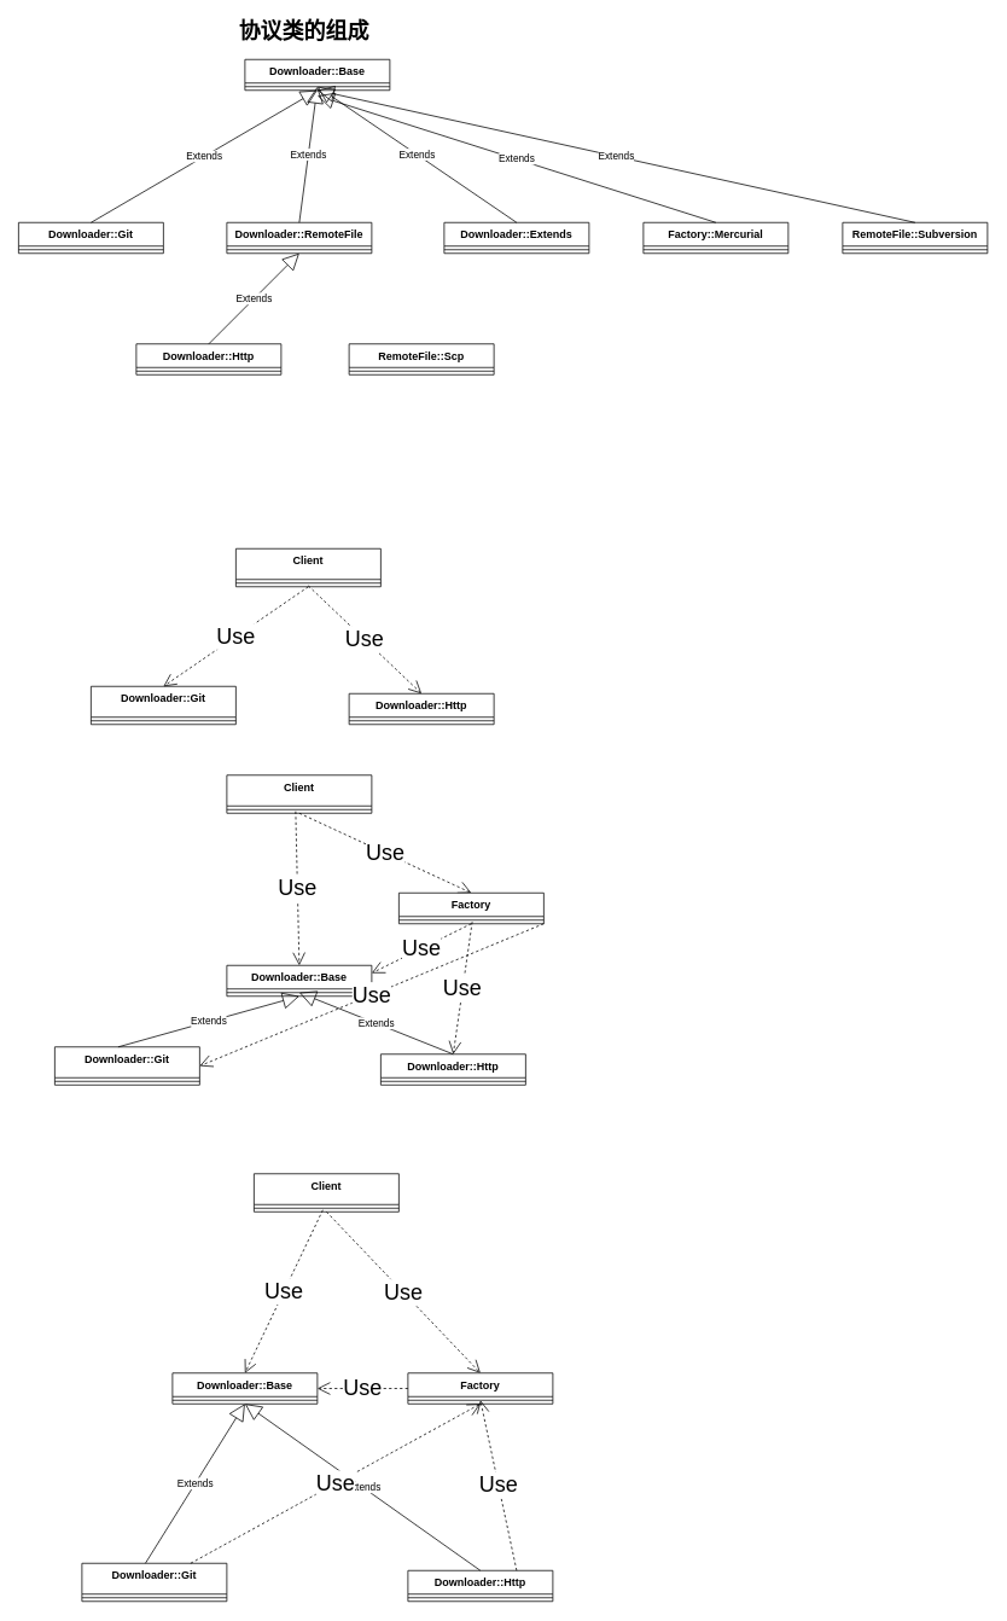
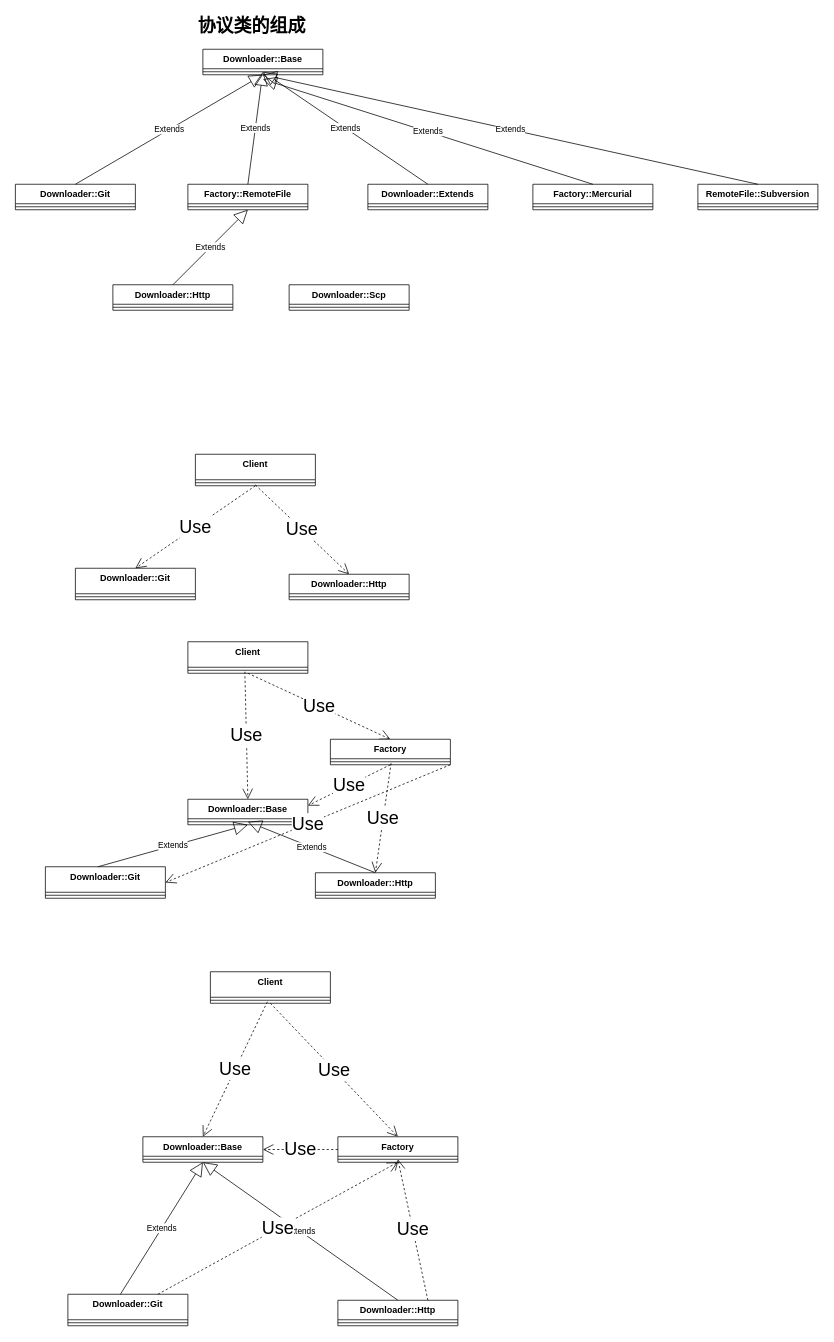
  <mxCell id="0" />
  <mxCell id="1" parent="0" />
  <mxCell id="2" value="Downloader::Base" style="swimlane;fontStyle=1;align=center;verticalAlign=top;childLayout=stackLayout;horizontal=1;startSize=26;horizontalStack=0;resizeParent=1;resizeParentMax=0;resizeLast=0;collapsible=1;marginBottom=0;" parent="1" vertex="1"><mxGeometry x="270" y="65" width="160" height="34" as="geometry" /></mxCell>
  <mxCell id="3" value="" style="line;strokeWidth=1;fillColor=none;align=left;verticalAlign=middle;spacingTop=-1;spacingLeft=3;spacingRight=3;rotatable=0;labelPosition=right;points=[];portConstraint=eastwest;" parent="2" vertex="1"><mxGeometry y="26" width="160" height="8" as="geometry" /></mxCell>
  <mxCell id="4" value="Downloader::Git" style="swimlane;fontStyle=1;align=center;verticalAlign=top;childLayout=stackLayout;horizontal=1;startSize=26;horizontalStack=0;resizeParent=1;resizeParentMax=0;resizeLast=0;collapsible=1;marginBottom=0;" parent="1" vertex="1"><mxGeometry x="20" y="245" width="160" height="34" as="geometry" /></mxCell>
  <mxCell id="5" value="" style="line;strokeWidth=1;fillColor=none;align=left;verticalAlign=middle;spacingTop=-1;spacingLeft=3;spacingRight=3;rotatable=0;labelPosition=right;points=[];portConstraint=eastwest;" parent="4" vertex="1"><mxGeometry y="26" width="160" height="8" as="geometry" /></mxCell>
  <mxCell id="6" value="Extends" style="endArrow=block;endSize=16;endFill=0;html=1;exitX=0.5;exitY=0;exitDx=0;exitDy=0;entryX=0.5;entryY=1;entryDx=0;entryDy=0;" parent="1" source="4" target="2" edge="1"><mxGeometry width="160" relative="1" as="geometry"><mxPoint x="150" y="195" as="sourcePoint" /><mxPoint x="340" y="152" as="targetPoint" /></mxGeometry></mxCell>
  <mxCell id="7" value="Downloader::Extends" style="swimlane;fontStyle=1;align=center;verticalAlign=top;childLayout=stackLayout;horizontal=1;startSize=26;horizontalStack=0;resizeParent=1;resizeParentMax=0;resizeLast=0;collapsible=1;marginBottom=0;" parent="1" vertex="1"><mxGeometry x="490" y="245" width="160" height="34" as="geometry" /></mxCell>
  <mxCell id="8" value="" style="line;strokeWidth=1;fillColor=none;align=left;verticalAlign=middle;spacingTop=-1;spacingLeft=3;spacingRight=3;rotatable=0;labelPosition=right;points=[];portConstraint=eastwest;" parent="7" vertex="1"><mxGeometry y="26" width="160" height="8" as="geometry" /></mxCell>
  <mxCell id="9" value="Extends" style="endArrow=block;endSize=16;endFill=0;html=1;exitX=0.5;exitY=0;exitDx=0;exitDy=0;" parent="1" source="7" edge="1"><mxGeometry width="160" relative="1" as="geometry"><mxPoint x="110" y="255" as="sourcePoint" /><mxPoint x="350" y="95" as="targetPoint" /></mxGeometry></mxCell>
  <mxCell id="10" value="Factory::Mercurial" style="swimlane;fontStyle=1;align=center;verticalAlign=top;childLayout=stackLayout;horizontal=1;startSize=26;horizontalStack=0;resizeParent=1;resizeParentMax=0;resizeLast=0;collapsible=1;marginBottom=0;" parent="1" vertex="1"><mxGeometry x="710" y="245" width="160" height="34" as="geometry" /></mxCell>
  <mxCell id="11" value="" style="line;strokeWidth=1;fillColor=none;align=left;verticalAlign=middle;spacingTop=-1;spacingLeft=3;spacingRight=3;rotatable=0;labelPosition=right;points=[];portConstraint=eastwest;" parent="10" vertex="1"><mxGeometry y="26" width="160" height="8" as="geometry" /></mxCell>
  <mxCell id="12" value="RemoteFile::Subversion" style="swimlane;fontStyle=1;align=center;verticalAlign=top;childLayout=stackLayout;horizontal=1;startSize=26;horizontalStack=0;resizeParent=1;resizeParentMax=0;resizeLast=0;collapsible=1;marginBottom=0;" parent="1" vertex="1"><mxGeometry x="930" y="245" width="160" height="34" as="geometry" /></mxCell>
  <mxCell id="13" value="" style="line;strokeWidth=1;fillColor=none;align=left;verticalAlign=middle;spacingTop=-1;spacingLeft=3;spacingRight=3;rotatable=0;labelPosition=right;points=[];portConstraint=eastwest;" parent="12" vertex="1"><mxGeometry y="26" width="160" height="8" as="geometry" /></mxCell>
- <mxCell id="14" value="Downloader::RemoteFile" style="swimlane;fontStyle=1;align=center;verticalAlign=top;childLayout=stackLayout;horizontal=1;startSize=26;horizontalStack=0;resizeParent=1;resizeParentMax=0;resizeLast=0;collapsible=1;marginBottom=0;" parent="1" vertex="1"><mxGeometry x="250" y="245" width="160" height="34" as="geometry" /></mxCell>
+ <mxCell id="14" value="Factory::RemoteFile" style="swimlane;fontStyle=1;align=center;verticalAlign=top;childLayout=stackLayout;horizontal=1;startSize=26;horizontalStack=0;resizeParent=1;resizeParentMax=0;resizeLast=0;collapsible=1;marginBottom=0;" parent="1" vertex="1"><mxGeometry x="250" y="245" width="160" height="34" as="geometry" /></mxCell>
  <mxCell id="15" value="" style="line;strokeWidth=1;fillColor=none;align=left;verticalAlign=middle;spacingTop=-1;spacingLeft=3;spacingRight=3;rotatable=0;labelPosition=right;points=[];portConstraint=eastwest;" parent="14" vertex="1"><mxGeometry y="26" width="160" height="8" as="geometry" /></mxCell>
  <mxCell id="16" value="Extends" style="endArrow=block;endSize=16;endFill=0;html=1;exitX=0.5;exitY=0;exitDx=0;exitDy=0;" parent="1" source="14" edge="1"><mxGeometry width="160" relative="1" as="geometry"><mxPoint x="580" y="255" as="sourcePoint" /><mxPoint x="350" y="95" as="targetPoint" /></mxGeometry></mxCell>
  <mxCell id="17" value="Extends" style="endArrow=block;endSize=16;endFill=0;html=1;exitX=0.5;exitY=0;exitDx=0;exitDy=0;" parent="1" source="10" edge="1"><mxGeometry width="160" relative="1" as="geometry"><mxPoint x="580" y="255" as="sourcePoint" /><mxPoint x="350" y="105" as="targetPoint" /></mxGeometry></mxCell>
  <mxCell id="18" value="Extends" style="endArrow=block;endSize=16;endFill=0;html=1;exitX=0.5;exitY=0;exitDx=0;exitDy=0;entryX=0.5;entryY=1;entryDx=0;entryDy=0;" parent="1" source="12" target="2" edge="1"><mxGeometry width="160" relative="1" as="geometry"><mxPoint x="590" y="265" as="sourcePoint" /><mxPoint x="340" y="155" as="targetPoint" /></mxGeometry></mxCell>
  <mxCell id="19" value="Downloader::Http" style="swimlane;fontStyle=1;align=center;verticalAlign=top;childLayout=stackLayout;horizontal=1;startSize=26;horizontalStack=0;resizeParent=1;resizeParentMax=0;resizeLast=0;collapsible=1;marginBottom=0;" parent="1" vertex="1"><mxGeometry x="150" y="379" width="160" height="34" as="geometry" /></mxCell>
  <mxCell id="20" value="" style="line;strokeWidth=1;fillColor=none;align=left;verticalAlign=middle;spacingTop=-1;spacingLeft=3;spacingRight=3;rotatable=0;labelPosition=right;points=[];portConstraint=eastwest;" parent="19" vertex="1"><mxGeometry y="26" width="160" height="8" as="geometry" /></mxCell>
- <mxCell id="21" value="RemoteFile::Scp" style="swimlane;fontStyle=1;align=center;verticalAlign=top;childLayout=stackLayout;horizontal=1;startSize=26;horizontalStack=0;resizeParent=1;resizeParentMax=0;resizeLast=0;collapsible=1;marginBottom=0;" parent="1" vertex="1"><mxGeometry x="385" y="379" width="160" height="34" as="geometry" /></mxCell>
+ <mxCell id="21" value="Downloader::Scp" style="swimlane;fontStyle=1;align=center;verticalAlign=top;childLayout=stackLayout;horizontal=1;startSize=26;horizontalStack=0;resizeParent=1;resizeParentMax=0;resizeLast=0;collapsible=1;marginBottom=0;" parent="1" vertex="1"><mxGeometry x="385" y="379" width="160" height="34" as="geometry" /></mxCell>
  <mxCell id="22" value="" style="line;strokeWidth=1;fillColor=none;align=left;verticalAlign=middle;spacingTop=-1;spacingLeft=3;spacingRight=3;rotatable=0;labelPosition=right;points=[];portConstraint=eastwest;" parent="21" vertex="1"><mxGeometry y="26" width="160" height="8" as="geometry" /></mxCell>
  <mxCell id="23" value="Extends" style="endArrow=block;endSize=16;endFill=0;html=1;exitX=0.5;exitY=0;exitDx=0;exitDy=0;" parent="1" source="19" edge="1"><mxGeometry width="160" relative="1" as="geometry"><mxPoint x="90" y="372" as="sourcePoint" /><mxPoint x="330" y="279" as="targetPoint" /></mxGeometry></mxCell>
  <mxCell id="24" value="Downloader::Git" style="swimlane;fontStyle=1;align=center;verticalAlign=top;childLayout=stackLayout;horizontal=1;startSize=34;horizontalStack=0;resizeParent=1;resizeParentMax=0;resizeLast=0;collapsible=1;marginBottom=0;" parent="1" vertex="1"><mxGeometry x="100" y="757" width="160" height="42" as="geometry" /></mxCell>
  <mxCell id="25" value="" style="line;strokeWidth=1;fillColor=none;align=left;verticalAlign=middle;spacingTop=-1;spacingLeft=3;spacingRight=3;rotatable=0;labelPosition=right;points=[];portConstraint=eastwest;" parent="24" vertex="1"><mxGeometry y="34" width="160" height="8" as="geometry" /></mxCell>
  <mxCell id="26" value="协议类的组成" style="text;html=1;align=center;verticalAlign=middle;resizable=0;points=[];autosize=1;strokeColor=none;fillColor=none;fontSize=24;fontStyle=1" parent="1" vertex="1"><mxGeometry x="255" y="20" width="160" height="30" as="geometry" /></mxCell>
  <mxCell id="27" value="Client" style="swimlane;fontStyle=1;align=center;verticalAlign=top;childLayout=stackLayout;horizontal=1;startSize=34;horizontalStack=0;resizeParent=1;resizeParentMax=0;resizeLast=0;collapsible=1;marginBottom=0;" parent="1" vertex="1"><mxGeometry x="260" y="605" width="160" height="42" as="geometry" /></mxCell>
  <mxCell id="28" value="" style="line;strokeWidth=1;fillColor=none;align=left;verticalAlign=middle;spacingTop=-1;spacingLeft=3;spacingRight=3;rotatable=0;labelPosition=right;points=[];portConstraint=eastwest;" parent="27" vertex="1"><mxGeometry y="34" width="160" height="8" as="geometry" /></mxCell>
  <mxCell id="29" value="Use" style="endArrow=open;endSize=12;dashed=1;html=1;fontSize=24;entryX=0.5;entryY=0;entryDx=0;entryDy=0;exitX=0.5;exitY=1;exitDx=0;exitDy=0;" parent="1" source="27" target="24" edge="1"><mxGeometry width="160" relative="1" as="geometry"><mxPoint x="260" y="615" as="sourcePoint" /><mxPoint x="420" y="615" as="targetPoint" /></mxGeometry></mxCell>
  <mxCell id="30" value="Downloader::Http" style="swimlane;fontStyle=1;align=center;verticalAlign=top;childLayout=stackLayout;horizontal=1;startSize=26;horizontalStack=0;resizeParent=1;resizeParentMax=0;resizeLast=0;collapsible=1;marginBottom=0;" parent="1" vertex="1"><mxGeometry x="385" y="765" width="160" height="34" as="geometry" /></mxCell>
  <mxCell id="31" value="" style="line;strokeWidth=1;fillColor=none;align=left;verticalAlign=middle;spacingTop=-1;spacingLeft=3;spacingRight=3;rotatable=0;labelPosition=right;points=[];portConstraint=eastwest;" parent="30" vertex="1"><mxGeometry y="26" width="160" height="8" as="geometry" /></mxCell>
  <mxCell id="32" value="Use" style="endArrow=open;endSize=12;dashed=1;html=1;fontSize=24;entryX=0.5;entryY=0;entryDx=0;entryDy=0;exitX=0.5;exitY=0.875;exitDx=0;exitDy=0;exitPerimeter=0;" parent="1" source="28" target="30" edge="1"><mxGeometry width="160" relative="1" as="geometry"><mxPoint x="350" y="657" as="sourcePoint" /><mxPoint x="190" y="760" as="targetPoint" /></mxGeometry></mxCell>
  <mxCell id="33" value="Client" style="swimlane;fontStyle=1;align=center;verticalAlign=top;childLayout=stackLayout;horizontal=1;startSize=34;horizontalStack=0;resizeParent=1;resizeParentMax=0;resizeLast=0;collapsible=1;marginBottom=0;" parent="1" vertex="1"><mxGeometry x="250" y="855" width="160" height="42" as="geometry" /></mxCell>
  <mxCell id="34" value="" style="line;strokeWidth=1;fillColor=none;align=left;verticalAlign=middle;spacingTop=-1;spacingLeft=3;spacingRight=3;rotatable=0;labelPosition=right;points=[];portConstraint=eastwest;" parent="33" vertex="1"><mxGeometry y="34" width="160" height="8" as="geometry" /></mxCell>
  <mxCell id="35" value="Downloader::Base" style="swimlane;fontStyle=1;align=center;verticalAlign=top;childLayout=stackLayout;horizontal=1;startSize=26;horizontalStack=0;resizeParent=1;resizeParentMax=0;resizeLast=0;collapsible=1;marginBottom=0;" parent="1" vertex="1"><mxGeometry x="250" y="1065" width="160" height="34" as="geometry" /></mxCell>
  <mxCell id="36" value="" style="line;strokeWidth=1;fillColor=none;align=left;verticalAlign=middle;spacingTop=-1;spacingLeft=3;spacingRight=3;rotatable=0;labelPosition=right;points=[];portConstraint=eastwest;" parent="35" vertex="1"><mxGeometry y="26" width="160" height="8" as="geometry" /></mxCell>
  <mxCell id="37" value="Downloader::Git" style="swimlane;fontStyle=1;align=center;verticalAlign=top;childLayout=stackLayout;horizontal=1;startSize=34;horizontalStack=0;resizeParent=1;resizeParentMax=0;resizeLast=0;collapsible=1;marginBottom=0;" parent="1" vertex="1"><mxGeometry x="60" y="1155" width="160" height="42" as="geometry" /></mxCell>
  <mxCell id="38" value="" style="line;strokeWidth=1;fillColor=none;align=left;verticalAlign=middle;spacingTop=-1;spacingLeft=3;spacingRight=3;rotatable=0;labelPosition=right;points=[];portConstraint=eastwest;" parent="37" vertex="1"><mxGeometry y="34" width="160" height="8" as="geometry" /></mxCell>
  <mxCell id="39" value="Downloader::Http" style="swimlane;fontStyle=1;align=center;verticalAlign=top;childLayout=stackLayout;horizontal=1;startSize=26;horizontalStack=0;resizeParent=1;resizeParentMax=0;resizeLast=0;collapsible=1;marginBottom=0;" parent="1" vertex="1"><mxGeometry x="420" y="1163" width="160" height="34" as="geometry" /></mxCell>
  <mxCell id="40" value="" style="line;strokeWidth=1;fillColor=none;align=left;verticalAlign=middle;spacingTop=-1;spacingLeft=3;spacingRight=3;rotatable=0;labelPosition=right;points=[];portConstraint=eastwest;" parent="39" vertex="1"><mxGeometry y="26" width="160" height="8" as="geometry" /></mxCell>
  <mxCell id="41" value="Use" style="endArrow=open;endSize=12;dashed=1;html=1;fontSize=24;entryX=0.5;entryY=0;entryDx=0;entryDy=0;exitX=0.5;exitY=1;exitDx=0;exitDy=0;" parent="1" source="33" target="44" edge="1"><mxGeometry width="160" relative="1" as="geometry"><mxPoint x="340" y="919" as="sourcePoint" /><mxPoint x="180" y="1029" as="targetPoint" /></mxGeometry></mxCell>
  <mxCell id="42" value="Extends" style="endArrow=block;endSize=16;endFill=0;html=1;exitX=0.438;exitY=0;exitDx=0;exitDy=0;entryX=0.5;entryY=1;entryDx=0;entryDy=0;exitPerimeter=0;" parent="1" source="37" target="35" edge="1"><mxGeometry width="160" relative="1" as="geometry"><mxPoint x="120" y="1155" as="sourcePoint" /><mxPoint x="220" y="1055" as="targetPoint" /></mxGeometry></mxCell>
  <mxCell id="43" value="Extends" style="endArrow=block;endSize=16;endFill=0;html=1;exitX=0.5;exitY=0;exitDx=0;exitDy=0;" parent="1" source="39" edge="1"><mxGeometry width="160" relative="1" as="geometry"><mxPoint x="140.08" y="1165" as="sourcePoint" /><mxPoint x="330" y="1095" as="targetPoint" /></mxGeometry></mxCell>
  <mxCell id="44" value="Factory" style="swimlane;fontStyle=1;align=center;verticalAlign=top;childLayout=stackLayout;horizontal=1;startSize=26;horizontalStack=0;resizeParent=1;resizeParentMax=0;resizeLast=0;collapsible=1;marginBottom=0;" parent="1" vertex="1"><mxGeometry x="440" y="985" width="160" height="34" as="geometry" /></mxCell>
  <mxCell id="45" value="" style="line;strokeWidth=1;fillColor=none;align=left;verticalAlign=middle;spacingTop=-1;spacingLeft=3;spacingRight=3;rotatable=0;labelPosition=right;points=[];portConstraint=eastwest;" parent="44" vertex="1"><mxGeometry y="26" width="160" height="8" as="geometry" /></mxCell>
  <mxCell id="46" value="Use" style="endArrow=open;endSize=12;dashed=1;html=1;fontSize=24;entryX=0.5;entryY=0;entryDx=0;entryDy=0;exitX=0.475;exitY=0.75;exitDx=0;exitDy=0;exitPerimeter=0;" parent="1" source="34" target="35" edge="1"><mxGeometry width="160" relative="1" as="geometry"><mxPoint x="340" y="907" as="sourcePoint" /><mxPoint x="530" y="995" as="targetPoint" /></mxGeometry></mxCell>
  <mxCell id="47" value="Use" style="endArrow=open;endSize=12;dashed=1;html=1;fontSize=24;entryX=1;entryY=0.25;entryDx=0;entryDy=0;exitX=0.5;exitY=1;exitDx=0;exitDy=0;" parent="1" source="44" target="35" edge="1"><mxGeometry width="160" relative="1" as="geometry"><mxPoint x="336" y="905" as="sourcePoint" /><mxPoint x="340" y="1075" as="targetPoint" /></mxGeometry></mxCell>
  <mxCell id="48" value="Use" style="endArrow=open;endSize=12;dashed=1;html=1;fontSize=24;entryX=0.5;entryY=0;entryDx=0;entryDy=0;exitX=0.506;exitY=0.75;exitDx=0;exitDy=0;exitPerimeter=0;" parent="1" source="45" target="39" edge="1"><mxGeometry width="160" relative="1" as="geometry"><mxPoint x="530" y="1029" as="sourcePoint" /><mxPoint x="420" y="1083.5" as="targetPoint" /></mxGeometry></mxCell>
  <mxCell id="49" value="Use" style="endArrow=open;endSize=12;dashed=1;html=1;fontSize=24;entryX=1;entryY=0.5;entryDx=0;entryDy=0;exitX=1;exitY=1;exitDx=0;exitDy=0;" parent="1" source="44" target="37" edge="1"><mxGeometry width="160" relative="1" as="geometry"><mxPoint x="530.96" y="1027" as="sourcePoint" /><mxPoint x="510" y="1173" as="targetPoint" /></mxGeometry></mxCell>
  <mxCell id="50" value="Client" style="swimlane;fontStyle=1;align=center;verticalAlign=top;childLayout=stackLayout;horizontal=1;startSize=34;horizontalStack=0;resizeParent=1;resizeParentMax=0;resizeLast=0;collapsible=1;marginBottom=0;" vertex="1" parent="1"><mxGeometry x="280" y="1295" width="160" height="42" as="geometry" /></mxCell>
  <mxCell id="51" value="" style="line;strokeWidth=1;fillColor=none;align=left;verticalAlign=middle;spacingTop=-1;spacingLeft=3;spacingRight=3;rotatable=0;labelPosition=right;points=[];portConstraint=eastwest;" vertex="1" parent="50"><mxGeometry y="34" width="160" height="8" as="geometry" /></mxCell>
  <mxCell id="52" value="Downloader::Base" style="swimlane;fontStyle=1;align=center;verticalAlign=top;childLayout=stackLayout;horizontal=1;startSize=26;horizontalStack=0;resizeParent=1;resizeParentMax=0;resizeLast=0;collapsible=1;marginBottom=0;" vertex="1" parent="1"><mxGeometry x="190" y="1515" width="160" height="34" as="geometry" /></mxCell>
  <mxCell id="53" value="" style="line;strokeWidth=1;fillColor=none;align=left;verticalAlign=middle;spacingTop=-1;spacingLeft=3;spacingRight=3;rotatable=0;labelPosition=right;points=[];portConstraint=eastwest;" vertex="1" parent="52"><mxGeometry y="26" width="160" height="8" as="geometry" /></mxCell>
  <mxCell id="54" value="Downloader::Git" style="swimlane;fontStyle=1;align=center;verticalAlign=top;childLayout=stackLayout;horizontal=1;startSize=34;horizontalStack=0;resizeParent=1;resizeParentMax=0;resizeLast=0;collapsible=1;marginBottom=0;" vertex="1" parent="1"><mxGeometry x="90" y="1725" width="160" height="42" as="geometry" /></mxCell>
  <mxCell id="55" value="" style="line;strokeWidth=1;fillColor=none;align=left;verticalAlign=middle;spacingTop=-1;spacingLeft=3;spacingRight=3;rotatable=0;labelPosition=right;points=[];portConstraint=eastwest;" vertex="1" parent="54"><mxGeometry y="34" width="160" height="8" as="geometry" /></mxCell>
  <mxCell id="56" value="Downloader::Http" style="swimlane;fontStyle=1;align=center;verticalAlign=top;childLayout=stackLayout;horizontal=1;startSize=26;horizontalStack=0;resizeParent=1;resizeParentMax=0;resizeLast=0;collapsible=1;marginBottom=0;" vertex="1" parent="1"><mxGeometry x="450" y="1733" width="160" height="34" as="geometry" /></mxCell>
  <mxCell id="57" value="" style="line;strokeWidth=1;fillColor=none;align=left;verticalAlign=middle;spacingTop=-1;spacingLeft=3;spacingRight=3;rotatable=0;labelPosition=right;points=[];portConstraint=eastwest;" vertex="1" parent="56"><mxGeometry y="26" width="160" height="8" as="geometry" /></mxCell>
  <mxCell id="58" value="Use" style="endArrow=open;endSize=12;dashed=1;html=1;fontSize=24;entryX=0.5;entryY=0;entryDx=0;entryDy=0;exitX=0.5;exitY=1;exitDx=0;exitDy=0;" edge="1" parent="1" source="50" target="61"><mxGeometry width="160" relative="1" as="geometry"><mxPoint x="370" y="1359" as="sourcePoint" /><mxPoint x="210" y="1469" as="targetPoint" /></mxGeometry></mxCell>
  <mxCell id="59" value="Extends" style="endArrow=block;endSize=16;endFill=0;html=1;exitX=0.438;exitY=0;exitDx=0;exitDy=0;entryX=0.5;entryY=1;entryDx=0;entryDy=0;exitPerimeter=0;" edge="1" parent="1" source="54" target="52"><mxGeometry width="160" relative="1" as="geometry"><mxPoint x="150" y="1725" as="sourcePoint" /><mxPoint x="250" y="1625" as="targetPoint" /></mxGeometry></mxCell>
  <mxCell id="60" value="Extends" style="endArrow=block;endSize=16;endFill=0;html=1;exitX=0.5;exitY=0;exitDx=0;exitDy=0;entryX=0.5;entryY=1;entryDx=0;entryDy=0;" edge="1" parent="1" source="56" target="52"><mxGeometry width="160" relative="1" as="geometry"><mxPoint x="170.08" y="1735" as="sourcePoint" /><mxPoint x="360" y="1665" as="targetPoint" /></mxGeometry></mxCell>
  <mxCell id="61" value="Factory" style="swimlane;fontStyle=1;align=center;verticalAlign=top;childLayout=stackLayout;horizontal=1;startSize=26;horizontalStack=0;resizeParent=1;resizeParentMax=0;resizeLast=0;collapsible=1;marginBottom=0;" vertex="1" parent="1"><mxGeometry x="450" y="1515" width="160" height="34" as="geometry" /></mxCell>
  <mxCell id="62" value="" style="line;strokeWidth=1;fillColor=none;align=left;verticalAlign=middle;spacingTop=-1;spacingLeft=3;spacingRight=3;rotatable=0;labelPosition=right;points=[];portConstraint=eastwest;" vertex="1" parent="61"><mxGeometry y="26" width="160" height="8" as="geometry" /></mxCell>
  <mxCell id="63" value="Use" style="endArrow=open;endSize=12;dashed=1;html=1;fontSize=24;entryX=0.5;entryY=0;entryDx=0;entryDy=0;exitX=0.475;exitY=0.75;exitDx=0;exitDy=0;exitPerimeter=0;" edge="1" parent="1" source="51" target="52"><mxGeometry width="160" relative="1" as="geometry"><mxPoint x="370" y="1347" as="sourcePoint" /><mxPoint x="560" y="1435" as="targetPoint" /></mxGeometry></mxCell>
  <mxCell id="64" value="Use" style="endArrow=open;endSize=12;dashed=1;html=1;fontSize=24;exitX=0;exitY=0.5;exitDx=0;exitDy=0;" edge="1" parent="1" source="61"><mxGeometry width="160" relative="1" as="geometry"><mxPoint x="366" y="1345" as="sourcePoint" /><mxPoint x="350" y="1532" as="targetPoint" /></mxGeometry></mxCell>
  <mxCell id="65" value="Use" style="endArrow=open;endSize=12;dashed=1;html=1;fontSize=24;exitX=0.75;exitY=0;exitDx=0;exitDy=0;entryX=0.5;entryY=1;entryDx=0;entryDy=0;" edge="1" parent="1" source="54" target="61"><mxGeometry width="160" relative="1" as="geometry"><mxPoint x="460" y="1542" as="sourcePoint" /><mxPoint x="360" y="1542" as="targetPoint" /></mxGeometry></mxCell>
  <mxCell id="66" value="Use" style="endArrow=open;endSize=12;dashed=1;html=1;fontSize=24;exitX=0.75;exitY=0;exitDx=0;exitDy=0;" edge="1" parent="1" source="56"><mxGeometry width="160" relative="1" as="geometry"><mxPoint x="220" y="1735" as="sourcePoint" /><mxPoint x="530" y="1545" as="targetPoint" /></mxGeometry></mxCell>
